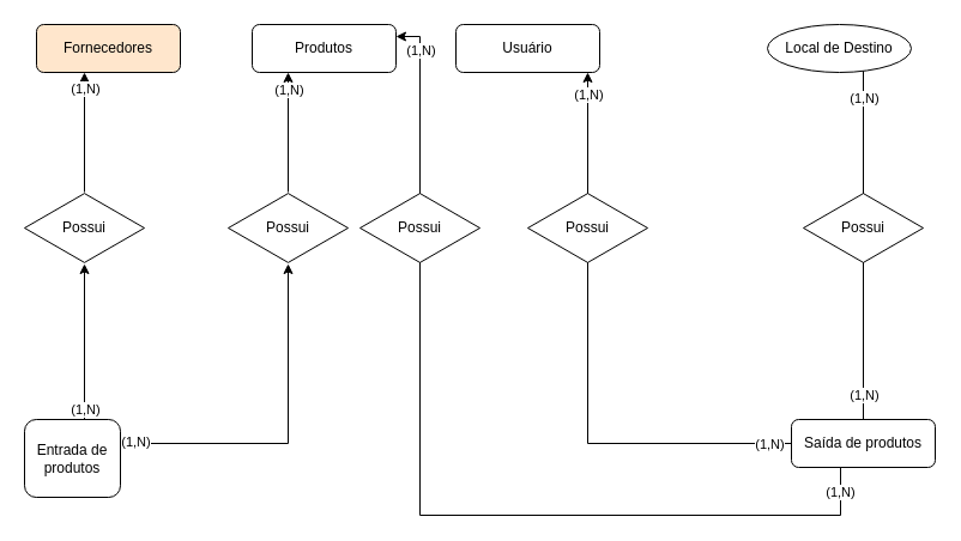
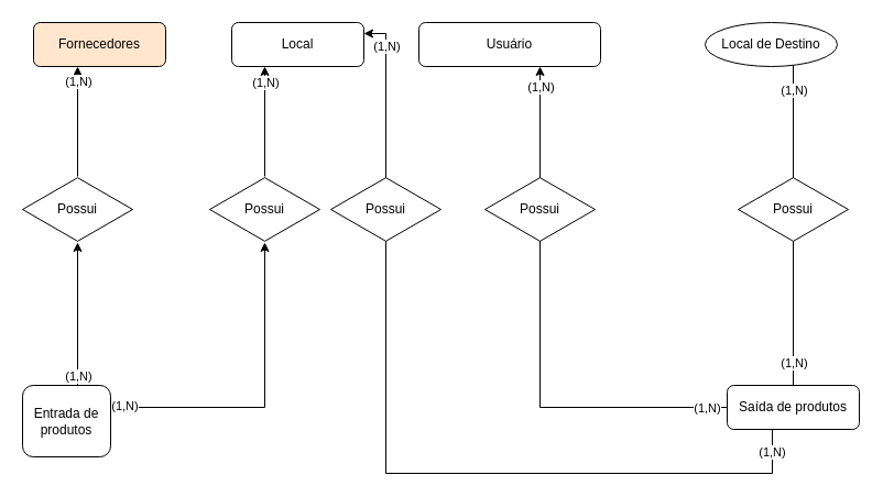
  <mxCell id="0" />
  <mxCell id="1" parent="0" />
- <mxCell id="2" value="Usuário" style="rounded=1;whiteSpace=wrap;html=1;fontSize=12;glass=0;strokeWidth=1;shadow=0;" parent="1" vertex="1"><mxGeometry x="380" y="20" width="120" height="40" as="geometry" /></mxCell>
- <mxCell id="3" value="&lt;div&gt;Produtos&lt;/div&gt;" style="rounded=1;whiteSpace=wrap;html=1;fontSize=12;glass=0;strokeWidth=1;shadow=0;" parent="1" vertex="1"><mxGeometry x="210" y="20" width="120" height="40" as="geometry" /></mxCell>
+ <mxCell id="2" value="Usuário" style="rounded=1;whiteSpace=wrap;html=1;fontSize=12;glass=0;strokeWidth=1;shadow=0;" parent="1" vertex="1"><mxGeometry x="380" y="20" width="165" height="40" as="geometry" /></mxCell>
+ <mxCell id="3" value="&lt;div&gt;Local&lt;/div&gt;" style="rounded=1;whiteSpace=wrap;html=1;fontSize=12;glass=0;strokeWidth=1;shadow=0;" parent="1" vertex="1"><mxGeometry x="210" y="20" width="120" height="40" as="geometry" /></mxCell>
  <mxCell id="4" value="Fornecedores" style="rounded=1;whiteSpace=wrap;html=1;fontSize=12;glass=0;strokeWidth=1;shadow=0;fillColor=#ffe6cc;" parent="1" vertex="1"><mxGeometry x="30" y="20" width="120" height="40" as="geometry" /></mxCell>
  <mxCell id="5" value="Local de Destino" style="ellipse;whiteSpace=wrap;html=1;fontSize=12;glass=0;strokeWidth=1;shadow=0;" parent="1" vertex="1"><mxGeometry x="640" y="20" width="120" height="40" as="geometry" /></mxCell>
  <mxCell id="6" style="edgeStyle=orthogonalEdgeStyle;rounded=0;orthogonalLoop=1;jettySize=auto;html=1;" edge="1" parent="1" source="16" target="2"><mxGeometry relative="1" as="geometry"><Array as="points"><mxPoint x="490" y="370" /></Array></mxGeometry></mxCell>
  <mxCell id="7" value="(1,N)" style="edgeLabel;html=1;align=center;verticalAlign=middle;resizable=0;points=[];" vertex="1" connectable="0" parent="6"><mxGeometry x="0.923" y="-3" relative="1" as="geometry"><mxPoint x="-3" as="offset" /></mxGeometry></mxCell>
  <mxCell id="8" value="(1,N)" style="edgeLabel;html=1;align=center;verticalAlign=middle;resizable=0;points=[];" vertex="1" connectable="0" parent="6"><mxGeometry x="-0.92" relative="1" as="geometry"><mxPoint as="offset" /></mxGeometry></mxCell>
  <mxCell id="9" style="edgeStyle=orthogonalEdgeStyle;rounded=0;orthogonalLoop=1;jettySize=auto;html=1;exitX=0;exitY=0.25;exitDx=0;exitDy=0;endArrow=none;" edge="1" parent="1" source="16" target="5"><mxGeometry relative="1" as="geometry"><Array as="points"><mxPoint x="720" y="360" /></Array></mxGeometry></mxCell>
  <mxCell id="10" value="(1,N)" style="edgeLabel;html=1;align=center;verticalAlign=middle;resizable=0;points=[];" vertex="1" connectable="0" parent="9"><mxGeometry x="0.878" relative="1" as="geometry"><mxPoint as="offset" /></mxGeometry></mxCell>
  <mxCell id="11" value="(1,N)" style="edgeLabel;html=1;align=center;verticalAlign=middle;resizable=0;points=[];" vertex="1" connectable="0" parent="9"><mxGeometry x="-0.559" y="-2" relative="1" as="geometry"><mxPoint x="-2" y="-11" as="offset" /></mxGeometry></mxCell>
  <mxCell id="12" style="edgeStyle=orthogonalEdgeStyle;rounded=0;orthogonalLoop=1;jettySize=auto;html=1;exitX=0.342;exitY=1.025;exitDx=0;exitDy=0;exitPerimeter=0;" edge="1" parent="1"><mxGeometry relative="1" as="geometry"><mxPoint x="701.04" y="380.97" as="sourcePoint" /><mxPoint x="330" y="29.999" as="targetPoint" /><Array as="points"><mxPoint x="701" y="429.97" /><mxPoint x="350" y="429.97" /><mxPoint x="350" y="29.97" /></Array></mxGeometry></mxCell>
  <mxCell id="13" value="&lt;div&gt;&lt;br&gt;&lt;/div&gt;&lt;div&gt;&lt;br&gt;&lt;/div&gt;" style="edgeLabel;html=1;align=center;verticalAlign=middle;resizable=0;points=[];" vertex="1" connectable="0" parent="12"><mxGeometry x="-0.929" y="4" relative="1" as="geometry"><mxPoint as="offset" /></mxGeometry></mxCell>
  <mxCell id="14" value="(1,N)" style="edgeLabel;html=1;align=center;verticalAlign=middle;resizable=0;points=[];" vertex="1" connectable="0" parent="12"><mxGeometry x="0.924" relative="1" as="geometry"><mxPoint as="offset" /></mxGeometry></mxCell>
  <mxCell id="15" value="(1,N)" style="edgeLabel;html=1;align=center;verticalAlign=middle;resizable=0;points=[];" vertex="1" connectable="0" parent="12"><mxGeometry x="-0.927" y="7" relative="1" as="geometry"><mxPoint x="-8" as="offset" /></mxGeometry></mxCell>
  <mxCell id="16" value="&lt;div&gt;Saída de produtos&lt;/div&gt;" style="rounded=1;whiteSpace=wrap;html=1;fontSize=12;glass=0;strokeWidth=1;shadow=0;" vertex="1" parent="1"><mxGeometry x="660" y="350" width="120" height="40" as="geometry" /></mxCell>
  <mxCell id="17" style="edgeStyle=orthogonalEdgeStyle;rounded=0;orthogonalLoop=1;jettySize=auto;html=1;" edge="1" parent="1" source="24"><mxGeometry relative="1" as="geometry"><mxPoint x="50" y="160" as="sourcePoint" /><mxPoint x="70" y="60" as="targetPoint" /><Array as="points" /></mxGeometry></mxCell>
  <mxCell id="18" value="(1,N)" style="edgeLabel;html=1;align=center;verticalAlign=middle;resizable=0;points=[];" vertex="1" connectable="0" parent="17"><mxGeometry x="0.727" relative="1" as="geometry"><mxPoint as="offset" /></mxGeometry></mxCell>
  <mxCell id="19" style="edgeStyle=orthogonalEdgeStyle;rounded=0;orthogonalLoop=1;jettySize=auto;html=1;" edge="1" parent="1" source="27" target="3"><mxGeometry relative="1" as="geometry"><mxPoint x="120" y="370" as="sourcePoint" /><mxPoint x="590" y="40" as="targetPoint" /><Array as="points"><mxPoint x="240" y="80" /><mxPoint x="240" y="80" /></Array></mxGeometry></mxCell>
  <mxCell id="20" value="(1,N)" style="edgeLabel;html=1;align=center;verticalAlign=middle;resizable=0;points=[];" vertex="1" connectable="0" parent="19"><mxGeometry x="0.713" relative="1" as="geometry"><mxPoint as="offset" /></mxGeometry></mxCell>
  <mxCell id="21" value="&lt;div&gt;Entrada de produtos&lt;/div&gt;" style="rounded=1;whiteSpace=wrap;html=1;fontSize=12;glass=0;strokeWidth=1;shadow=0;" vertex="1" parent="1"><mxGeometry x="20" y="350" width="80" height="65" as="geometry" /></mxCell>
  <mxCell id="22" value="" style="edgeStyle=orthogonalEdgeStyle;rounded=0;orthogonalLoop=1;jettySize=auto;html=1;exitX=0.5;exitY=0;exitDx=0;exitDy=0;" edge="1" parent="1" source="21" target="24"><mxGeometry relative="1" as="geometry"><mxPoint x="80" y="350" as="sourcePoint" /><mxPoint x="79" y="59" as="targetPoint" /><Array as="points"><mxPoint x="70" y="350" /></Array></mxGeometry></mxCell>
  <mxCell id="23" value="(1,N)" style="edgeLabel;html=1;align=center;verticalAlign=middle;resizable=0;points=[];" vertex="1" connectable="0" parent="22"><mxGeometry x="-0.733" relative="1" as="geometry"><mxPoint as="offset" /></mxGeometry></mxCell>
  <mxCell id="24" value="Possui" style="html=1;whiteSpace=wrap;aspect=fixed;shape=isoRectangle;" vertex="1" parent="1"><mxGeometry x="20" y="160" width="100" height="60" as="geometry" /></mxCell>
  <mxCell id="25" value="" style="edgeStyle=orthogonalEdgeStyle;rounded=0;orthogonalLoop=1;jettySize=auto;html=1;exitX=1;exitY=0.5;exitDx=0;exitDy=0;" edge="1" parent="1" source="21" target="27"><mxGeometry relative="1" as="geometry"><mxPoint x="120" y="370" as="sourcePoint" /><mxPoint x="240" y="60" as="targetPoint" /><Array as="points"><mxPoint x="240" y="370" /></Array></mxGeometry></mxCell>
  <mxCell id="26" value="(1,N)" style="edgeLabel;html=1;align=center;verticalAlign=middle;resizable=0;points=[];" vertex="1" connectable="0" parent="25"><mxGeometry x="-0.922" y="-2" relative="1" as="geometry"><mxPoint x="10" y="-2" as="offset" /></mxGeometry></mxCell>
  <mxCell id="27" value="Possui" style="html=1;whiteSpace=wrap;aspect=fixed;shape=isoRectangle;" vertex="1" parent="1"><mxGeometry x="190" y="160" width="100" height="60" as="geometry" /></mxCell>
  <mxCell id="28" value="Possui" style="html=1;whiteSpace=wrap;aspect=fixed;shape=isoRectangle;" vertex="1" parent="1"><mxGeometry x="300" y="160" width="100" height="60" as="geometry" /></mxCell>
  <mxCell id="29" value="Possui" style="html=1;whiteSpace=wrap;aspect=fixed;shape=isoRectangle;" vertex="1" parent="1"><mxGeometry x="440" y="160" width="100" height="60" as="geometry" /></mxCell>
  <mxCell id="30" value="Possui" style="html=1;whiteSpace=wrap;aspect=fixed;shape=isoRectangle;" vertex="1" parent="1"><mxGeometry x="670" y="160" width="100" height="60" as="geometry" /></mxCell>
